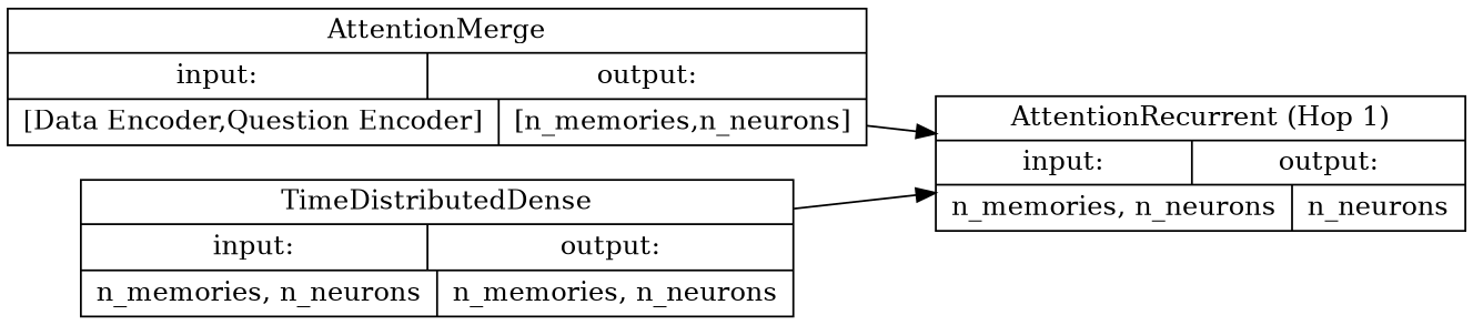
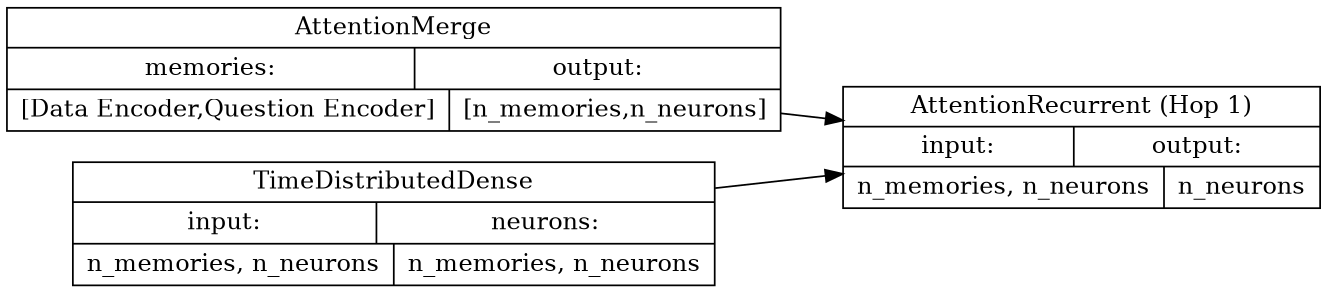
  digraph {
    rankdir=LR
    node [shape=record]
-   n1 [label="AttentionMerge\n|{input:|output:}|{{[Data Encoder,Question Encoder]}|{[n_memories,n_neurons]}}"]
+   n1 [label="AttentionMerge\n|{memories:|output:}|{{[Data Encoder,Question Encoder]}|{[n_memories,n_neurons]}}"]
    n2 [label="AttentionRecurrent (Hop 1)\n|{input:|output:}|{{n_memories, n_neurons}|{n_neurons}}"]
-   n3 [label="TimeDistributedDense\n|{input:|output:}|{{n_memories, n_neurons}|{n_memories, n_neurons}}"]
+   n3 [label="TimeDistributedDense\n|{input:|neurons:}|{{n_memories, n_neurons}|{n_memories, n_neurons}}"]
    n1 -> n2
    n3 -> n2
  }
